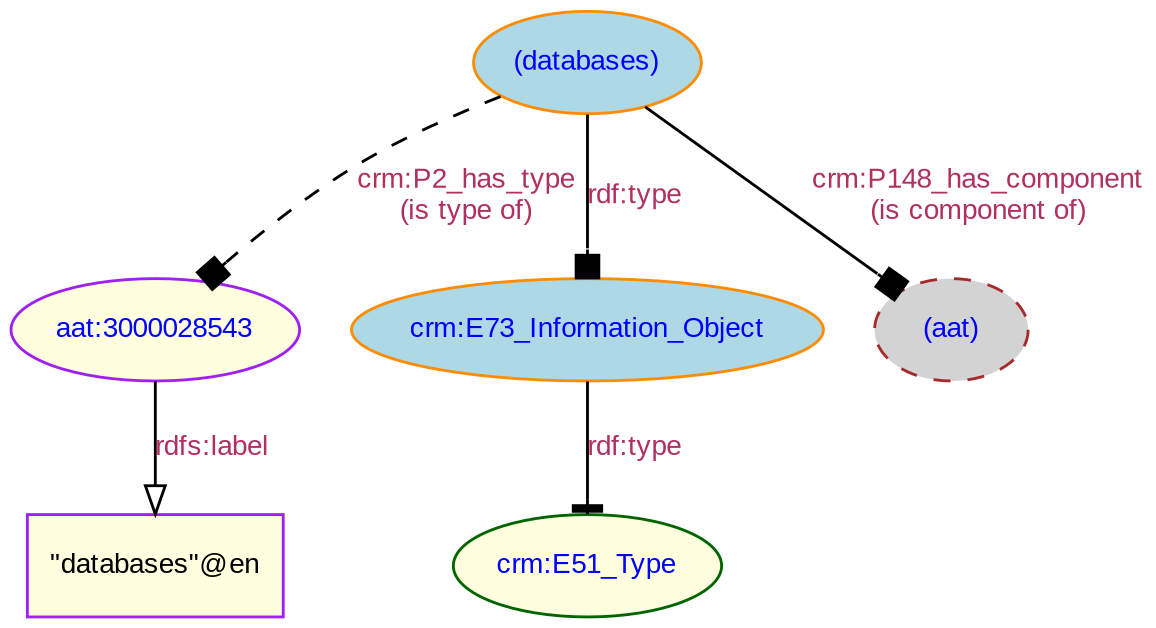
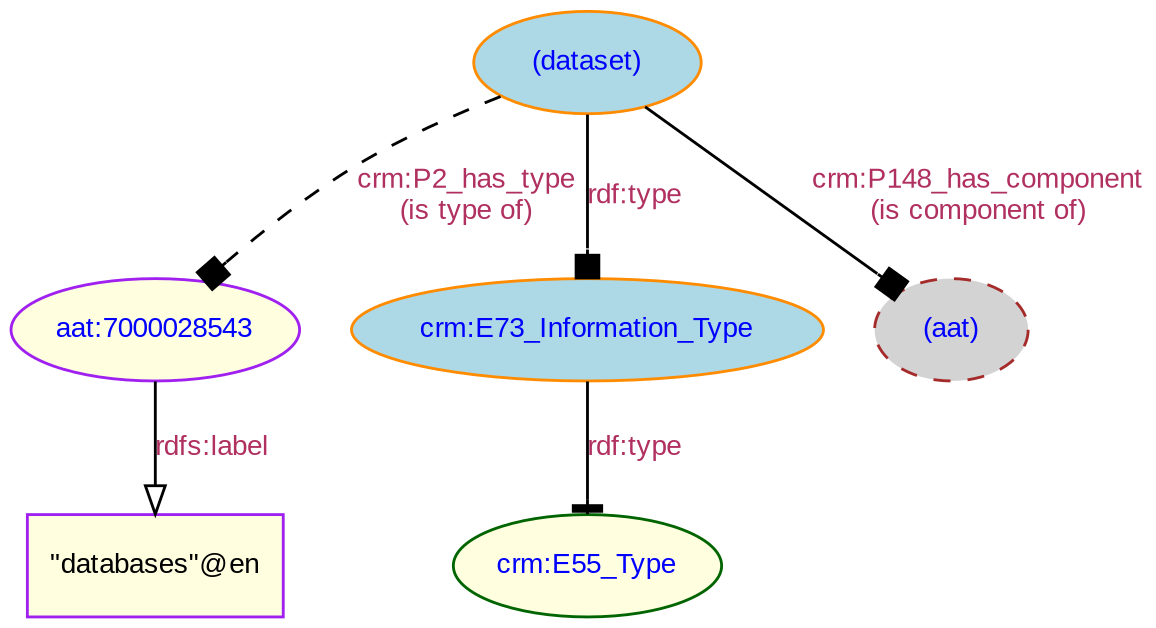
  digraph {
    node [color=purple fillcolor=lightyellow fontcolor=blue fontname=Arial fontsize=10 style=filled]
    edge [arrowhead=box color=black fontcolor=maroon fontname=Arial fontsize=10 style=solid]
    "\"databases\"@en" [fontcolor=black shape=box]
-   "aat:3000028543"
-   "crm:E55_Type" [color=darkgreen label="crm:E51_Type"]
-   "crm:E73_Information_Object" [color=darkorange fillcolor=lightblue]
-   "(dataset)" [color=darkorange fillcolor=lightblue label="(databases)"]
+   "aat:3000028543" [label="aat:7000028543"]
+   "crm:E55_Type" [color=darkgreen]
+   "crm:E73_Information_Object" [color=darkorange fillcolor=lightblue label="crm:E73_Information_Type"]
+   "(dataset)" [color=darkorange fillcolor=lightblue]
    n6 [color=brown fillcolor=lightgrey label="(aat)" style="dashed,filled"]
    "aat:3000028543" -> "\"databases\"@en" [arrowhead=onormal label="rdfs:label"]
    "crm:E73_Information_Object" -> "crm:E55_Type" [arrowhead=tee label="rdf:type"]
    "(dataset)" -> "aat:3000028543" [label="crm:P2_has_type\n(is type of)" style=dashed]
    "(dataset)" -> "crm:E73_Information_Object" [label="rdf:type"]
    "(dataset)" -> n6 [label="crm:P148_has_component\n(is component of)"]
  }
